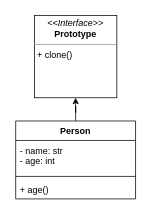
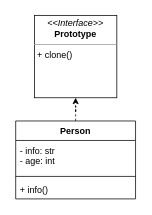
  <mxCell id="0" />
  <mxCell id="1" parent="0" />
  <mxCell id="2" value="&lt;p style=&quot;margin: 0px ; margin-top: 4px ; text-align: center&quot;&gt;&lt;i&gt;&amp;lt;&amp;lt;Interface&amp;gt;&amp;gt;&lt;/i&gt;&lt;br&gt;&lt;b&gt;Prototype&lt;/b&gt;&lt;/p&gt;&lt;hr size=&quot;1&quot;&gt;&lt;p style=&quot;margin: 0px ; margin-left: 4px&quot;&gt;&lt;span style=&quot;text-align: center&quot;&gt;+ clone()&lt;/span&gt;&lt;br&gt;&lt;/p&gt;" style="verticalAlign=top;align=left;overflow=fill;fontSize=12;fontFamily=Helvetica;html=1;" parent="1" vertex="1"><mxGeometry x="45" y="20" width="110" height="110" as="geometry" /></mxCell>
- <mxCell id="3" style="edgeStyle=orthogonalEdgeStyle;rounded=0;orthogonalLoop=1;jettySize=auto;html=1;entryX=0.5;entryY=1;entryDx=0;entryDy=0;dashed=0;" parent="1" source="4" target="2" edge="1"><mxGeometry relative="1" as="geometry"><mxPoint x="20" y="153" as="sourcePoint" /></mxGeometry></mxCell>
+ <mxCell id="3" style="edgeStyle=orthogonalEdgeStyle;rounded=0;orthogonalLoop=1;jettySize=auto;html=1;entryX=0.5;entryY=1;entryDx=0;entryDy=0;dashed=1;" parent="1" source="4" target="2" edge="1"><mxGeometry relative="1" as="geometry"><mxPoint x="20" y="153" as="sourcePoint" /></mxGeometry></mxCell>
  <mxCell id="4" value="Person" style="swimlane;fontStyle=1;align=center;verticalAlign=top;childLayout=stackLayout;horizontal=1;startSize=26;horizontalStack=0;resizeParent=1;resizeParentMax=0;resizeLast=0;collapsible=1;marginBottom=0;" vertex="1" parent="1"><mxGeometry x="20" y="161" width="160" height="104" as="geometry" /></mxCell>
- <mxCell id="5" value="- name: str&#10;- age: int" style="text;strokeColor=none;fillColor=none;align=left;verticalAlign=top;spacingLeft=4;spacingRight=4;overflow=hidden;rotatable=0;points=[[0,0.5],[1,0.5]];portConstraint=eastwest;" vertex="1" parent="4"><mxGeometry y="26" width="160" height="44" as="geometry" /></mxCell>
+ <mxCell id="5" value="- info: str&#10;- age: int" style="text;strokeColor=none;fillColor=none;align=left;verticalAlign=top;spacingLeft=4;spacingRight=4;overflow=hidden;rotatable=0;points=[[0,0.5],[1,0.5]];portConstraint=eastwest;" vertex="1" parent="4"><mxGeometry y="26" width="160" height="44" as="geometry" /></mxCell>
  <mxCell id="6" value="" style="line;strokeWidth=1;fillColor=none;align=left;verticalAlign=middle;spacingTop=-1;spacingLeft=3;spacingRight=3;rotatable=0;labelPosition=right;points=[];portConstraint=eastwest;" vertex="1" parent="4"><mxGeometry y="70" width="160" height="8" as="geometry" /></mxCell>
- <mxCell id="7" value="+ age()" style="text;strokeColor=none;fillColor=none;align=left;verticalAlign=top;spacingLeft=4;spacingRight=4;overflow=hidden;rotatable=0;points=[[0,0.5],[1,0.5]];portConstraint=eastwest;" vertex="1" parent="4"><mxGeometry y="78" width="160" height="26" as="geometry" /></mxCell>
+ <mxCell id="7" value="+ info()" style="text;strokeColor=none;fillColor=none;align=left;verticalAlign=top;spacingLeft=4;spacingRight=4;overflow=hidden;rotatable=0;points=[[0,0.5],[1,0.5]];portConstraint=eastwest;" vertex="1" parent="4"><mxGeometry y="78" width="160" height="26" as="geometry" /></mxCell>
